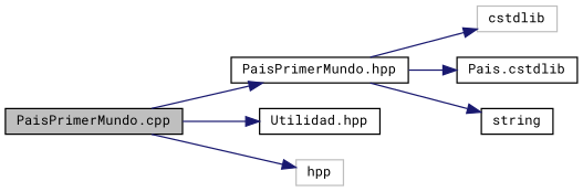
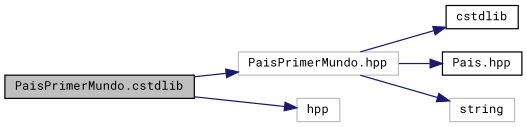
  digraph {
    fontname="Roboto Mono"
    rankdir=LR
    node [color=black fillcolor=white fontname="Roboto Mono" fontsize=10 shape=record style=filled]
    edge [color=midnightblue fontname="Roboto Mono" fontsize=10 labelfontname=Helvetica labelfontsize=10 style=solid]
-   n1 [fillcolor=grey75 fontcolor=black height=0.2 label="PaisPrimerMundo.cpp" width=0.4]
-   n2 [height=0.2 label="PaisPrimerMundo.hpp" width=0.4]
-   n3 [height=0.2 label="Utilidad.hpp" width=0.4]
+   n1 [fillcolor=grey75 fontcolor=black height=0.2 label="PaisPrimerMundo.cstdlib" width=0.4]
+   n2 [color=grey75 height=0.2 label="PaisPrimerMundo.hpp" width=0.4]
    n4 [color=grey75 height=0.2 label=hpp width=0.4]
-   n5 [color=grey75 height=0.2 label=cstdlib width=0.4]
-   n6 [height=0.2 label="Pais.cstdlib" width=0.4]
-   n7 [height=0.2 label=string width=0.4]
+   n5 [height=0.2 label=cstdlib width=0.4]
+   n6 [height=0.2 label="Pais.hpp" width=0.4]
+   n7 [color=grey75 height=0.2 label=string width=0.4]
    n1 -> n2
-   n1 -> n3
    n1 -> n4
    n2 -> n5
    n2 -> n6
    n2 -> n7
  }
